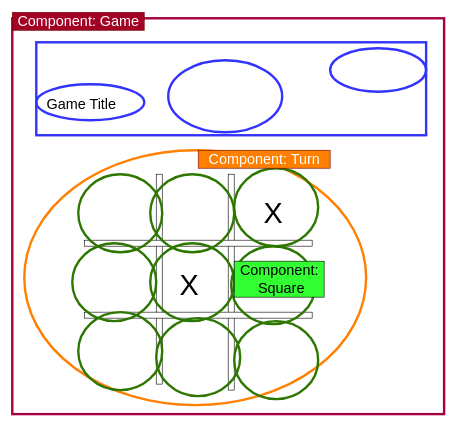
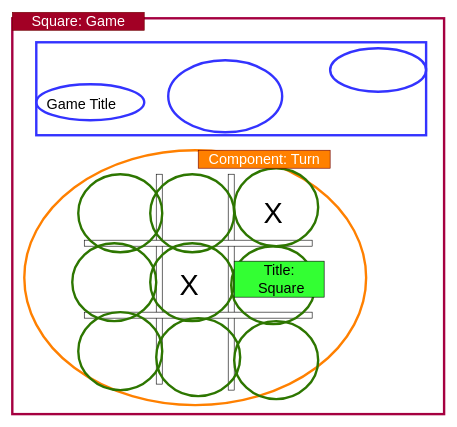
  <mxCell id="0" />
  <mxCell id="1" parent="0" />
  <mxCell id="2" value="" style="whiteSpace=wrap;html=1;fontSize=24;fontColor=#ffffff;strokeColor=#A50040;strokeWidth=4;fillColor=none;" parent="1" vertex="1"><mxGeometry x="20" y="30" width="720" height="660" as="geometry" /></mxCell>
  <mxCell id="3" value="" style="whiteSpace=wrap;html=1;fontSize=24;fontColor=#ffffff;strokeColor=#3333FF;strokeWidth=4;fillColor=none;" parent="1" vertex="1"><mxGeometry x="60" y="70" width="650" height="155" as="geometry" /></mxCell>
  <mxCell id="4" value="" style="ellipse;whiteSpace=wrap;html=1;fontSize=24;fillColor=none;fontColor=#ffffff;strokeColor=#FF8000;strokeWidth=4;" parent="1" vertex="1"><mxGeometry x="40" y="250" width="570" height="425" as="geometry" /></mxCell>
  <mxCell id="5" value="" style="whiteSpace=wrap;html=1;" parent="1" vertex="1"><mxGeometry x="260" y="290" width="10" height="350" as="geometry" /></mxCell>
  <mxCell id="6" value="" style="whiteSpace=wrap;html=1;" parent="1" vertex="1"><mxGeometry x="380" y="290" width="10" height="360" as="geometry" /></mxCell>
  <mxCell id="7" value="" style="whiteSpace=wrap;html=1;" parent="1" vertex="1"><mxGeometry x="140" y="400" width="380" height="10" as="geometry" /></mxCell>
  <mxCell id="8" value="" style="whiteSpace=wrap;html=1;" parent="1" vertex="1"><mxGeometry x="140" y="520" width="380" height="10" as="geometry" /></mxCell>
  <mxCell id="9" value="&lt;font style=&quot;font-size: 48px&quot;&gt;X&lt;/font&gt;" style="text;html=1;resizable=0;autosize=1;align=center;verticalAlign=middle;points=[];fillColor=none;strokeColor=none;rounded=0;" parent="1" vertex="1"><mxGeometry x="430" y="340" width="50" height="30" as="geometry" /></mxCell>
  <mxCell id="10" value="&lt;font style=&quot;font-size: 48px&quot;&gt;X&lt;/font&gt;" style="text;html=1;resizable=0;autosize=1;align=center;verticalAlign=middle;points=[];fillColor=none;strokeColor=none;rounded=0;" parent="1" vertex="1"><mxGeometry x="290" y="460" width="50" height="30" as="geometry" /></mxCell>
  <mxCell id="11" value="Game Title" style="text;html=1;resizable=0;autosize=1;align=center;verticalAlign=middle;points=[];fillColor=none;strokeColor=none;rounded=0;fontSize=24;" parent="1" vertex="1"><mxGeometry x="70" y="157.5" width="130" height="30" as="geometry" /></mxCell>
  <mxCell id="12" value="" style="ellipse;whiteSpace=wrap;html=1;fontSize=24;fillColor=none;fontColor=#ffffff;strokeColor=#2D7600;strokeWidth=4;" parent="1" vertex="1"><mxGeometry x="130" y="290" width="140" height="130" as="geometry" /></mxCell>
  <mxCell id="13" value="" style="ellipse;whiteSpace=wrap;html=1;fontSize=24;fillColor=none;fontColor=#ffffff;strokeColor=#2D7600;strokeWidth=4;" parent="1" vertex="1"><mxGeometry x="250" y="290" width="140" height="130" as="geometry" /></mxCell>
  <mxCell id="14" value="" style="ellipse;whiteSpace=wrap;html=1;fontSize=24;fillColor=none;fontColor=#ffffff;strokeColor=#2D7600;strokeWidth=4;" parent="1" vertex="1"><mxGeometry x="390" y="280" width="140" height="130" as="geometry" /></mxCell>
  <mxCell id="15" value="" style="ellipse;whiteSpace=wrap;html=1;fontSize=24;fillColor=none;fontColor=#ffffff;strokeColor=#2D7600;strokeWidth=4;" parent="1" vertex="1"><mxGeometry x="385" y="410" width="140" height="130" as="geometry" /></mxCell>
  <mxCell id="16" value="" style="ellipse;whiteSpace=wrap;html=1;fontSize=24;fillColor=none;fontColor=#ffffff;strokeColor=#2D7600;strokeWidth=4;" parent="1" vertex="1"><mxGeometry x="250" y="405" width="140" height="130" as="geometry" /></mxCell>
  <mxCell id="17" value="" style="ellipse;whiteSpace=wrap;html=1;fontSize=24;fillColor=none;fontColor=#ffffff;strokeColor=#2D7600;strokeWidth=4;" parent="1" vertex="1"><mxGeometry x="120" y="405" width="140" height="130" as="geometry" /></mxCell>
  <mxCell id="18" value="" style="ellipse;whiteSpace=wrap;html=1;fontSize=24;fillColor=none;fontColor=#ffffff;strokeColor=#2D7600;strokeWidth=4;" parent="1" vertex="1"><mxGeometry x="130" y="520" width="140" height="130" as="geometry" /></mxCell>
  <mxCell id="19" value="" style="ellipse;whiteSpace=wrap;html=1;fontSize=24;fillColor=none;fontColor=#ffffff;strokeColor=#2D7600;strokeWidth=4;" parent="1" vertex="1"><mxGeometry x="260" y="530" width="140" height="130" as="geometry" /></mxCell>
  <mxCell id="20" value="" style="ellipse;whiteSpace=wrap;html=1;fontSize=24;fillColor=none;fontColor=#ffffff;strokeColor=#2D7600;strokeWidth=4;" parent="1" vertex="1"><mxGeometry x="390" y="535" width="140" height="130" as="geometry" /></mxCell>
  <mxCell id="21" value="" style="ellipse;whiteSpace=wrap;html=1;fontSize=24;fillColor=none;fontColor=#ffffff;strokeColor=#3333FF;strokeWidth=4;" parent="1" vertex="1"><mxGeometry x="280" y="100" width="190" height="120" as="geometry" /></mxCell>
  <mxCell id="22" value="" style="ellipse;whiteSpace=wrap;html=1;fontSize=24;fillColor=none;fontColor=#ffffff;strokeColor=#3333FF;strokeWidth=4;" parent="1" vertex="1"><mxGeometry x="60" y="140" width="180" height="60" as="geometry" /></mxCell>
- <mxCell id="23" value="Component: Game" style="text;html=1;resizable=0;autosize=1;align=center;verticalAlign=middle;points=[];fillColor=#a20025;strokeColor=#6F0000;rounded=0;fontSize=24;fontColor=#ffffff;" parent="1" vertex="1"><mxGeometry x="20" y="20" width="220" height="30" as="geometry" /></mxCell>
+ <mxCell id="23" value="Square: Game" style="text;html=1;resizable=0;autosize=1;align=center;verticalAlign=middle;points=[];fillColor=#a20025;strokeColor=#6F0000;rounded=0;fontSize=24;fontColor=#ffffff;" parent="1" vertex="1"><mxGeometry x="20" y="20" width="220" height="30" as="geometry" /></mxCell>
  <mxCell id="24" value="Component: Turn" style="text;html=1;resizable=0;autosize=1;align=center;verticalAlign=middle;points=[];fillColor=#FF8000;strokeColor=#6F0000;rounded=0;fontSize=24;fontColor=#ffffff;" parent="1" vertex="1"><mxGeometry x="330" y="250" width="220" height="30" as="geometry" /></mxCell>
- <mxCell id="25" value="Component:&lt;br&gt;&amp;nbsp;Square" style="text;html=1;resizable=0;autosize=1;align=center;verticalAlign=middle;points=[];fillColor=#33FF33;strokeColor=#000000;rounded=0;fontSize=24;fontColor=#000000;" parent="1" vertex="1"><mxGeometry x="390" y="435" width="150" height="60" as="geometry" /></mxCell>
+ <mxCell id="25" value="Title:&lt;br&gt;&amp;nbsp;Square" style="text;html=1;resizable=0;autosize=1;align=center;verticalAlign=middle;points=[];fillColor=#33FF33;strokeColor=#000000;rounded=0;fontSize=24;fontColor=#000000;" parent="1" vertex="1"><mxGeometry x="390" y="435" width="150" height="60" as="geometry" /></mxCell>
  <mxCell id="26" value="" style="ellipse;whiteSpace=wrap;html=1;fontSize=24;fillColor=none;fontColor=#ffffff;strokeColor=#3333FF;strokeWidth=4;" vertex="1" parent="1"><mxGeometry x="550" y="80" width="160" height="72.5" as="geometry" /></mxCell>
